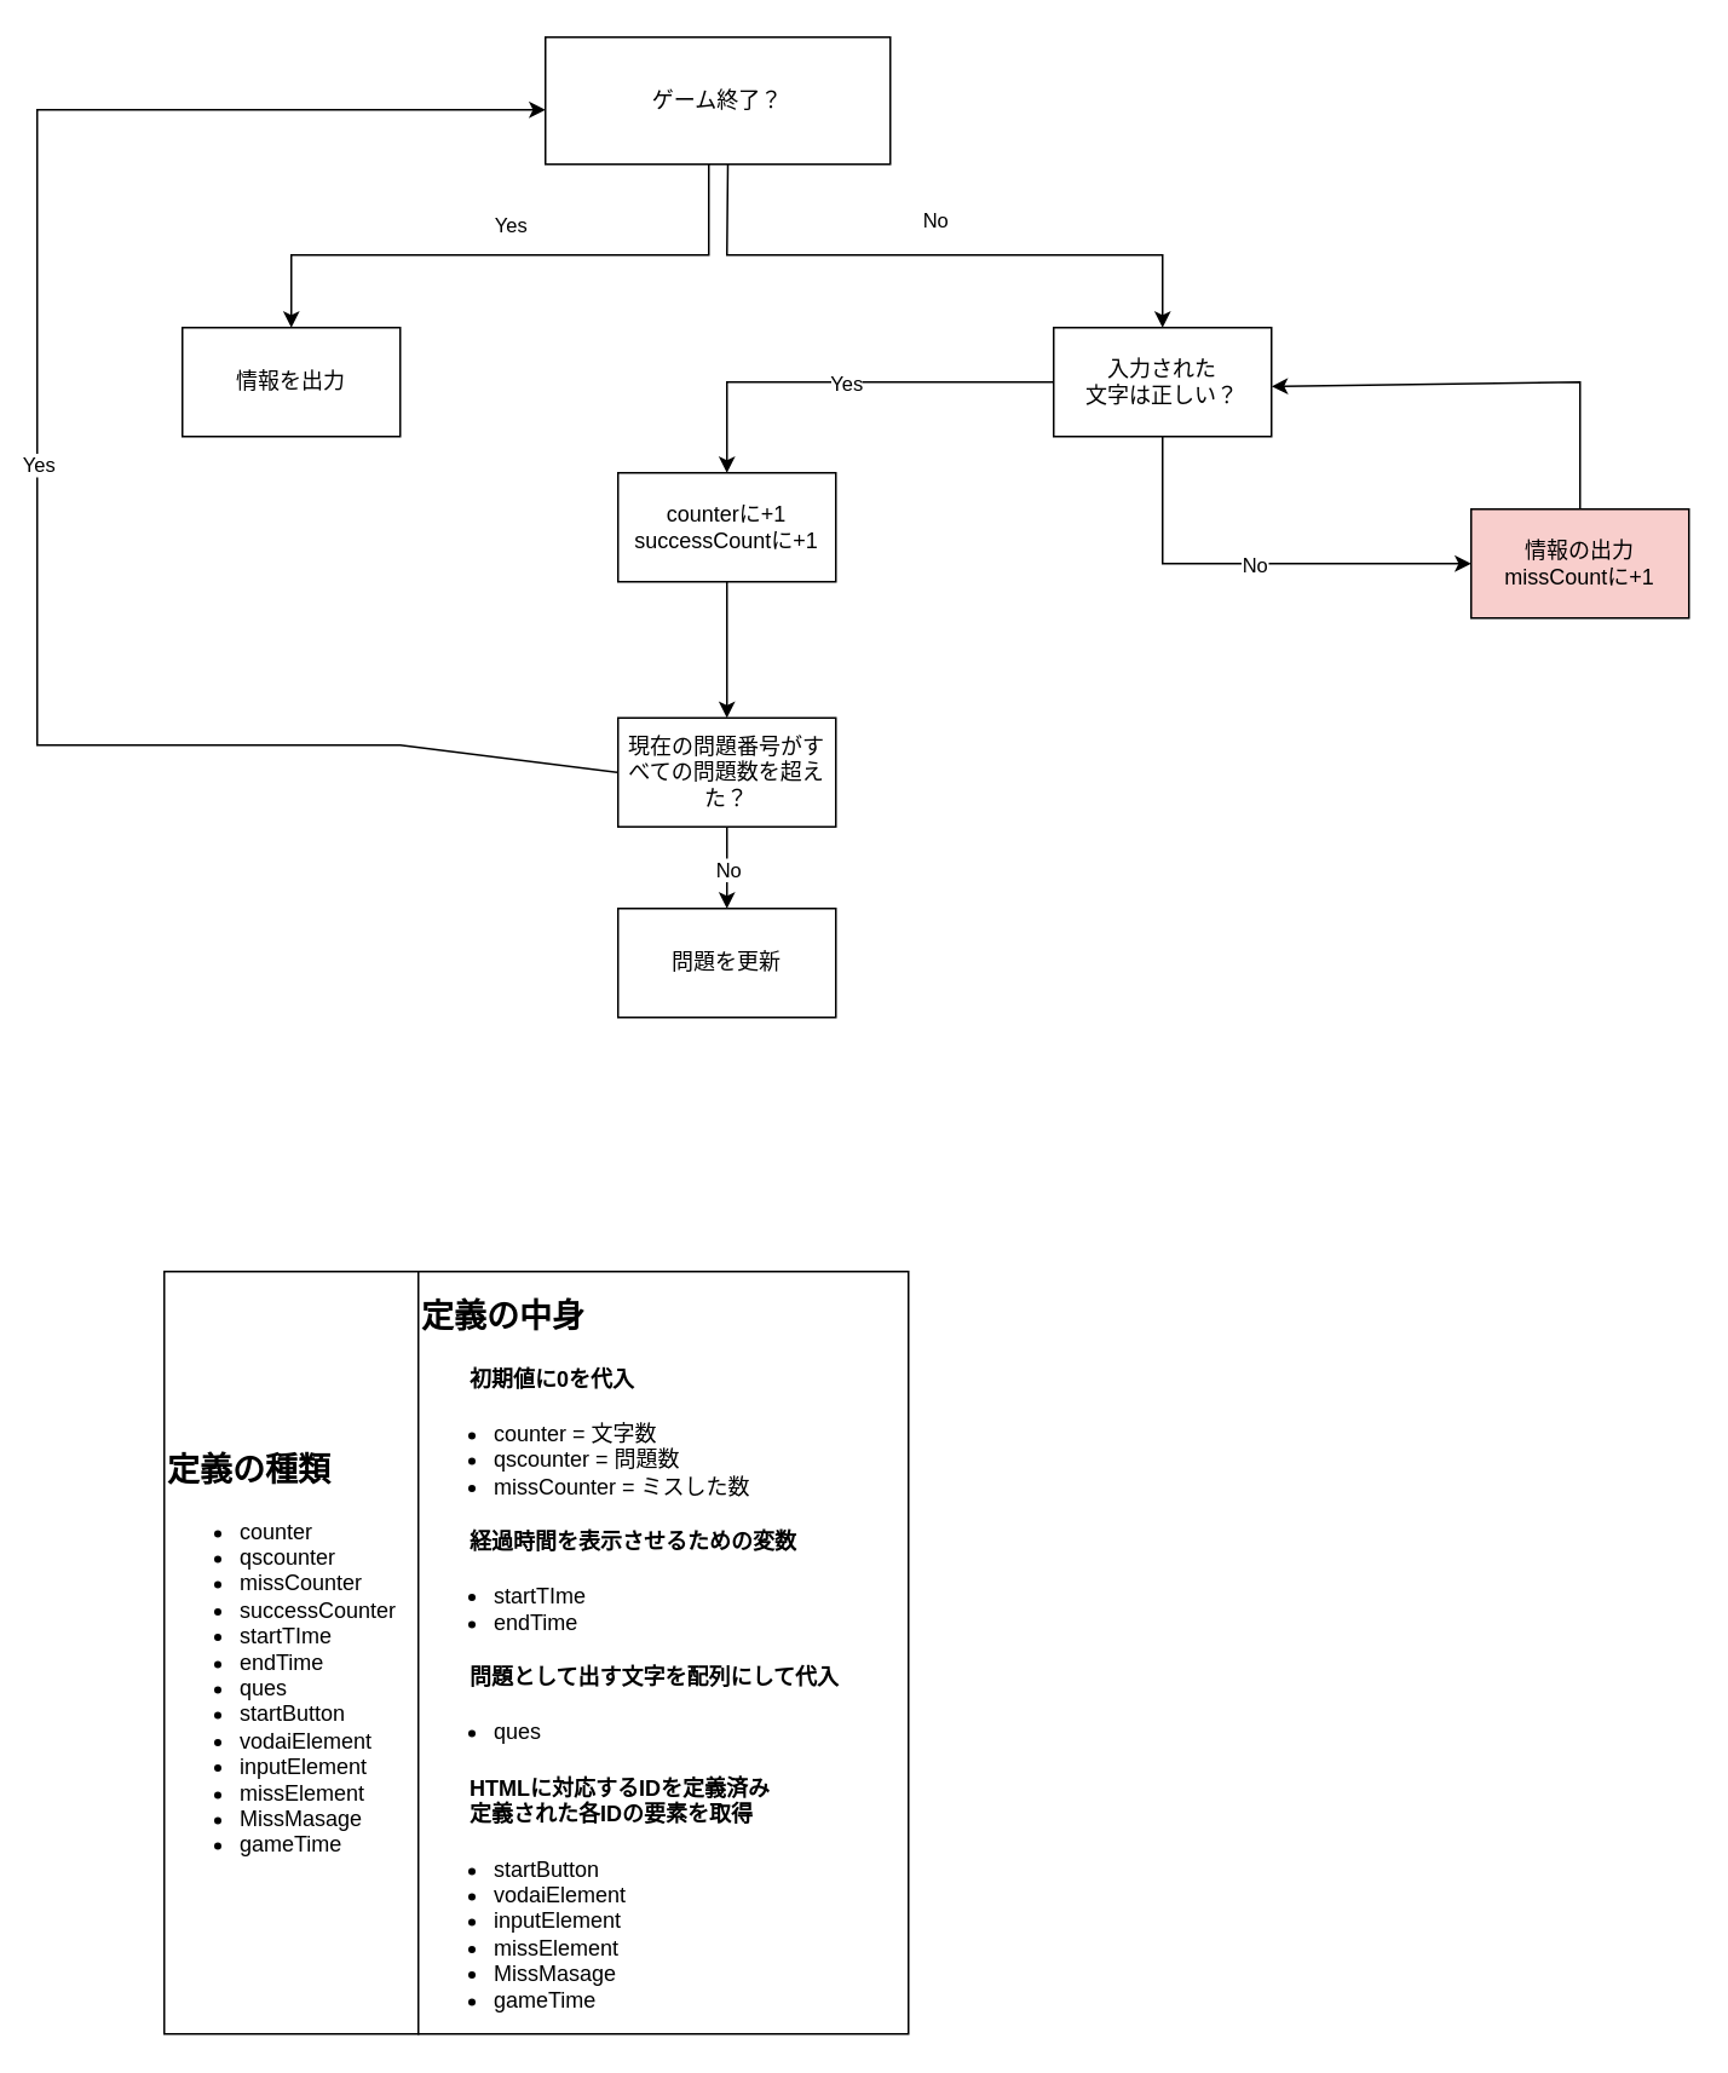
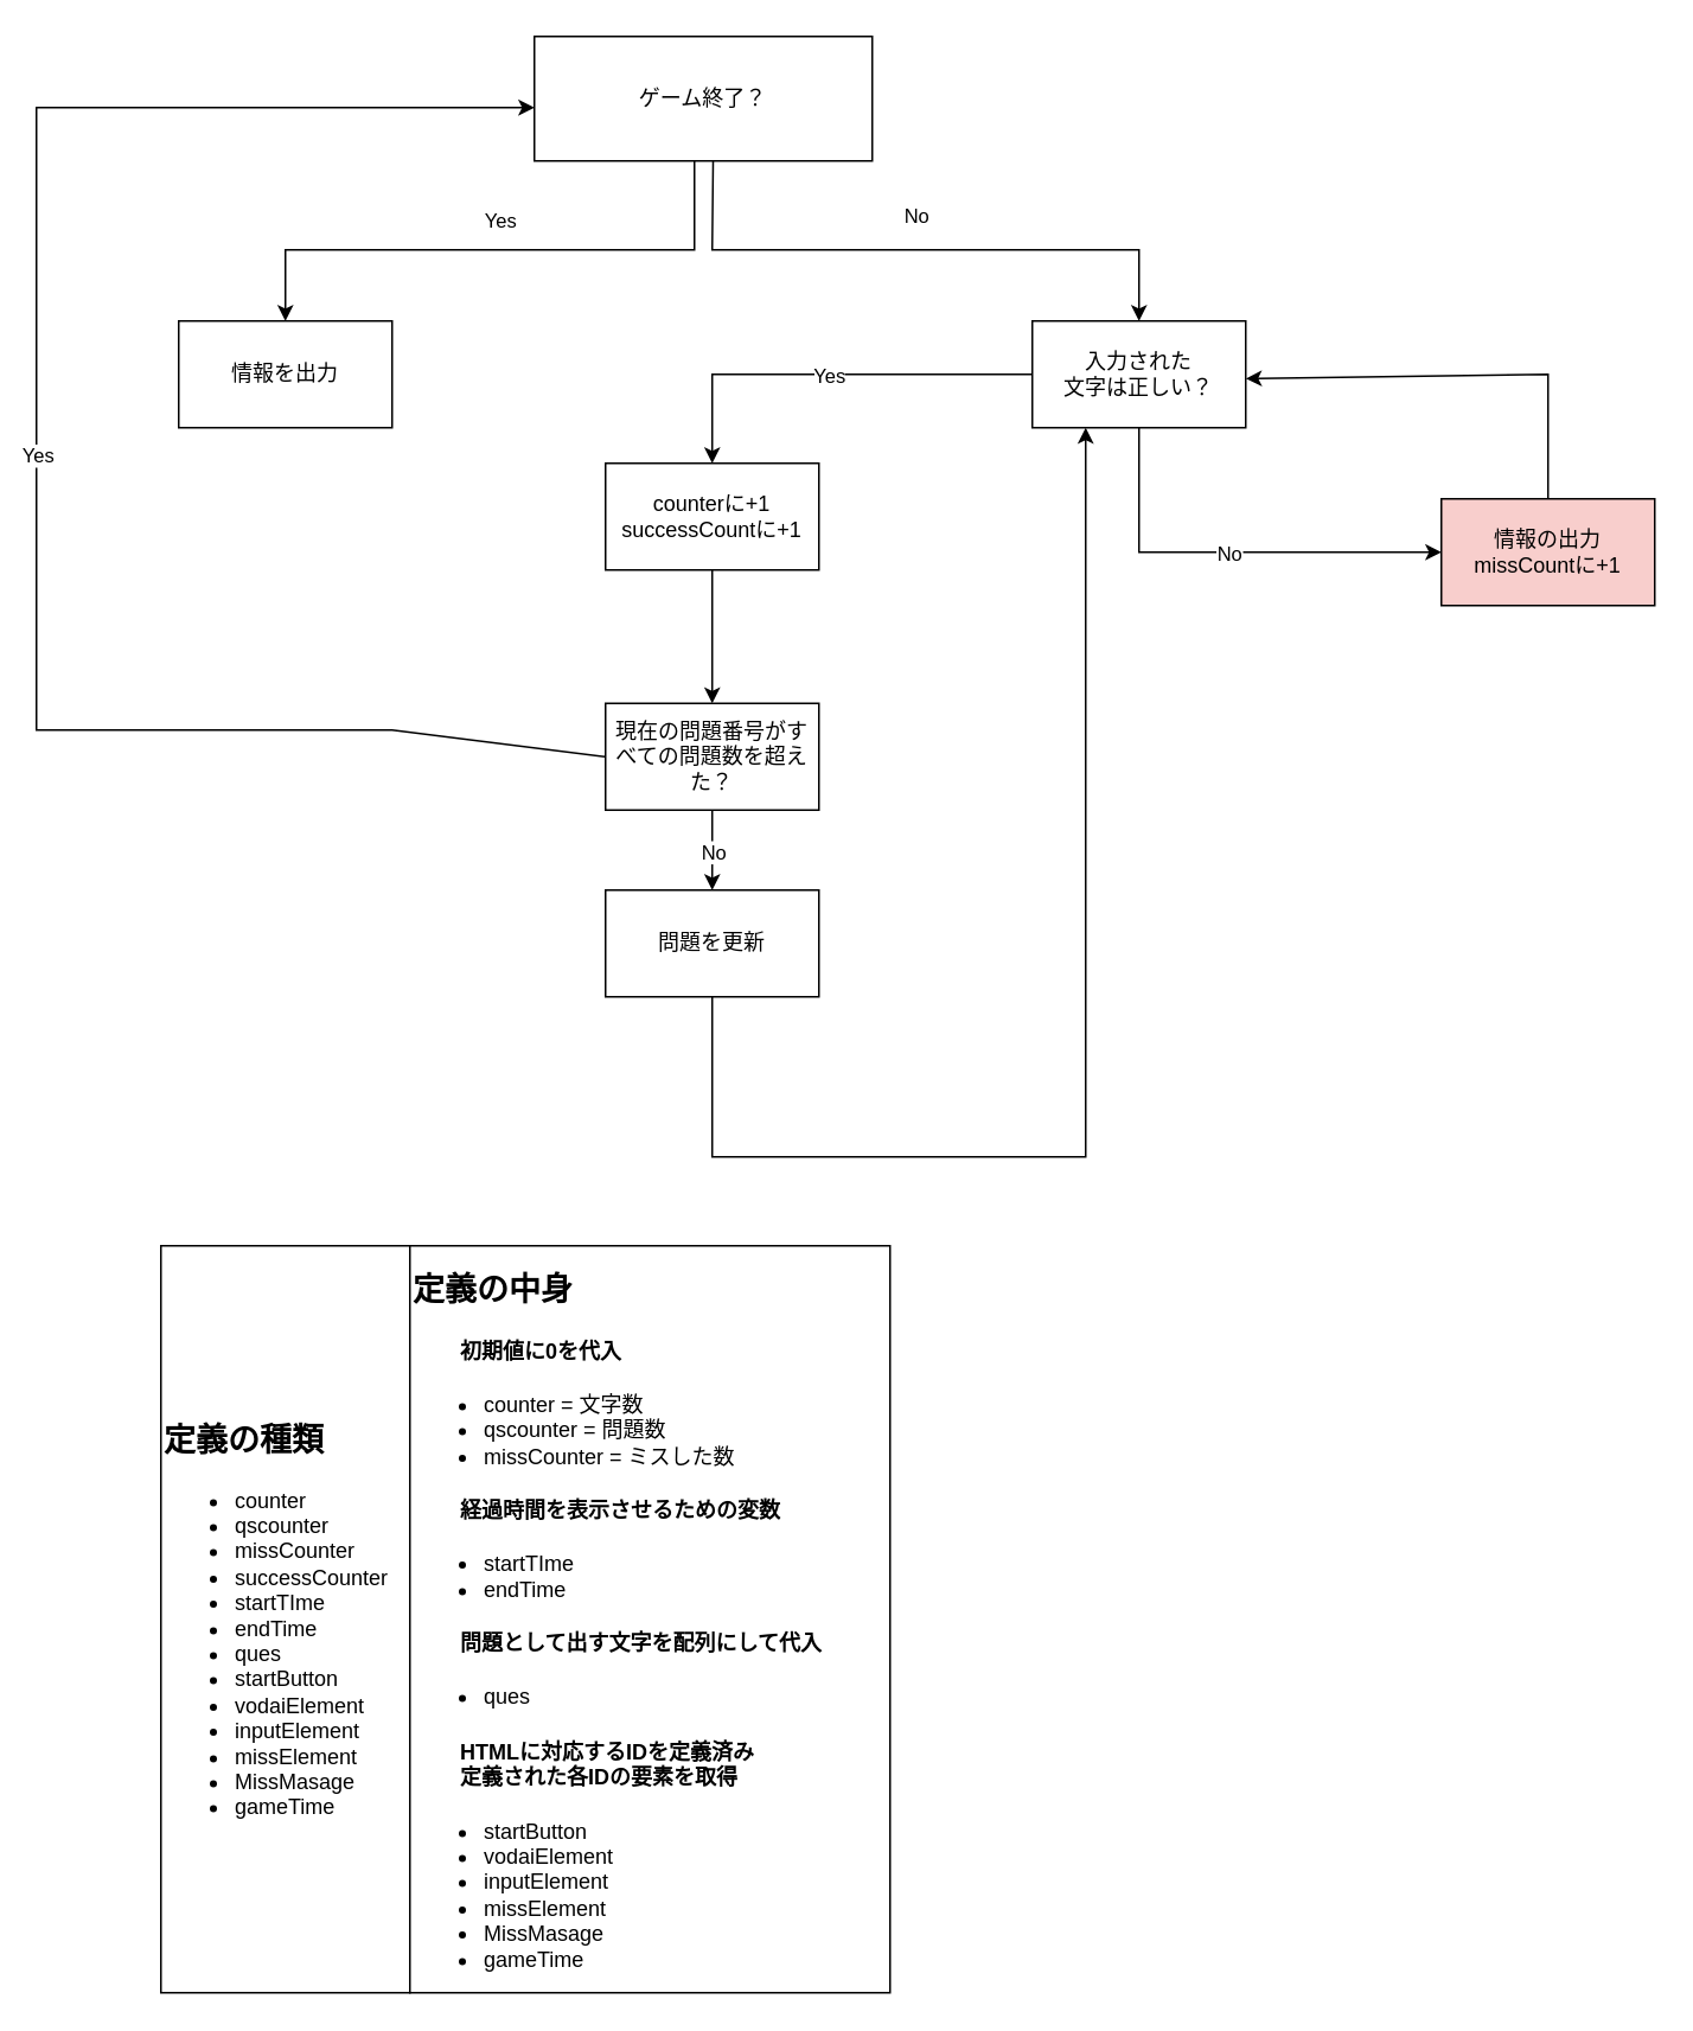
  <mxCell id="0" />
  <mxCell id="1" parent="0" />
  <mxCell id="2" value="ゲーム終了？" style="rounded=0;whiteSpace=wrap;html=1;container=0;" vertex="1" parent="1"><mxGeometry x="300" y="20" width="190" height="70" as="geometry" /></mxCell>
  <mxCell id="3" value="" style="endArrow=classic;html=1;rounded=0;" edge="1" parent="1" target="5"><mxGeometry relative="1" as="geometry"><mxPoint x="390" y="90" as="sourcePoint" /><mxPoint x="350" y="350" as="targetPoint" /><Array as="points"><mxPoint x="390" y="140" /><mxPoint x="160" y="140" /></Array></mxGeometry></mxCell>
  <mxCell id="4" value="Yes" style="edgeLabel;resizable=0;html=1;;align=center;verticalAlign=middle;container=0;" connectable="0" vertex="1" parent="3"><mxGeometry relative="1" as="geometry"><mxPoint y="-17" as="offset" /></mxGeometry></mxCell>
  <mxCell id="5" value="情報を出力" style="rounded=0;whiteSpace=wrap;html=1;container=0;" vertex="1" parent="1"><mxGeometry x="100" y="180" width="120" height="60" as="geometry" /></mxCell>
  <mxCell id="6" value="" style="endArrow=classic;html=1;rounded=0;exitX=0.529;exitY=0.993;exitDx=0;exitDy=0;exitPerimeter=0;" edge="1" parent="1" source="2" target="8"><mxGeometry relative="1" as="geometry"><mxPoint x="190" y="350" as="sourcePoint" /><mxPoint x="350" y="350" as="targetPoint" /><Array as="points"><mxPoint x="400" y="140" /><mxPoint x="640" y="140" /></Array></mxGeometry></mxCell>
  <mxCell id="7" value="No" style="edgeLabel;resizable=0;html=1;;align=center;verticalAlign=middle;container=0;" connectable="0" vertex="1" parent="6"><mxGeometry relative="1" as="geometry"><mxPoint y="-20" as="offset" /></mxGeometry></mxCell>
  <mxCell id="8" value="入力された&lt;br&gt;文字は正しい？" style="rounded=0;whiteSpace=wrap;html=1;container=0;" vertex="1" parent="1"><mxGeometry x="580" y="180" width="120" height="60" as="geometry" /></mxCell>
  <mxCell id="9" value="" style="endArrow=classic;html=1;rounded=0;exitX=0;exitY=0.5;exitDx=0;exitDy=0;" edge="1" parent="1" source="8"><mxGeometry relative="1" as="geometry"><mxPoint x="220" y="350" as="sourcePoint" /><mxPoint x="400" y="260" as="targetPoint" /><Array as="points"><mxPoint x="400" y="210" /></Array></mxGeometry></mxCell>
  <mxCell id="10" value="Yes" style="edgeLabel;resizable=0;html=1;;align=center;verticalAlign=middle;container=0;" connectable="0" vertex="1" parent="9"><mxGeometry relative="1" as="geometry" /></mxCell>
  <mxCell id="11" value="" style="endArrow=classic;html=1;rounded=0;exitX=0.5;exitY=1;exitDx=0;exitDy=0;" edge="1" parent="1" source="8" target="13"><mxGeometry relative="1" as="geometry"><mxPoint x="460" y="300" as="sourcePoint" /><mxPoint x="870" y="310" as="targetPoint" /><Array as="points"><mxPoint x="640" y="310" /><mxPoint x="750" y="310" /></Array></mxGeometry></mxCell>
  <mxCell id="12" value="No" style="edgeLabel;resizable=0;html=1;;align=center;verticalAlign=middle;container=0;" connectable="0" vertex="1" parent="11"><mxGeometry relative="1" as="geometry" /></mxCell>
  <mxCell id="13" value="情報の出力&lt;br&gt;missCountに+1" style="rounded=0;whiteSpace=wrap;html=1;container=0;fillColor=#f8cecc;" vertex="1" parent="1"><mxGeometry x="810" y="280" width="120" height="60" as="geometry" /></mxCell>
  <mxCell id="14" value="" style="endArrow=classic;html=1;rounded=0;exitX=0.5;exitY=0;exitDx=0;exitDy=0;entryX=1;entryY=0.54;entryDx=0;entryDy=0;entryPerimeter=0;" edge="1" parent="1" source="13" target="8"><mxGeometry relative="1" as="geometry"><mxPoint x="670" y="250" as="sourcePoint" /><mxPoint x="710" y="210" as="targetPoint" /><Array as="points"><mxPoint x="870" y="210" /></Array></mxGeometry></mxCell>
  <mxCell id="15" value="counterに+1&lt;br&gt;successCountに+1" style="rounded=0;whiteSpace=wrap;html=1;container=0;" vertex="1" parent="1"><mxGeometry x="340" y="260" width="120" height="60" as="geometry" /></mxCell>
  <mxCell id="16" value="現在の問題番号がすべての問題数を超えた？" style="rounded=0;whiteSpace=wrap;html=1;container=0;" vertex="1" parent="1"><mxGeometry x="340" y="395" width="120" height="60" as="geometry" /></mxCell>
  <mxCell id="17" value="" style="endArrow=classic;html=1;rounded=0;exitX=0.5;exitY=1;exitDx=0;exitDy=0;entryX=0.5;entryY=0;entryDx=0;entryDy=0;" edge="1" parent="1" source="15" target="16"><mxGeometry width="50" height="50" relative="1" as="geometry"><mxPoint x="490" y="450" as="sourcePoint" /><mxPoint x="540" y="400" as="targetPoint" /></mxGeometry></mxCell>
  <mxCell id="18" value="" style="endArrow=classic;html=1;rounded=0;exitX=0.5;exitY=1;exitDx=0;exitDy=0;" edge="1" parent="1" source="16"><mxGeometry relative="1" as="geometry"><mxPoint x="470" y="420" as="sourcePoint" /><mxPoint x="400" y="500" as="targetPoint" /></mxGeometry></mxCell>
  <mxCell id="19" value="No" style="edgeLabel;resizable=0;html=1;;align=center;verticalAlign=middle;container=0;" connectable="0" vertex="1" parent="18"><mxGeometry relative="1" as="geometry" /></mxCell>
  <mxCell id="20" value="問題を更新" style="rounded=0;whiteSpace=wrap;html=1;container=0;" vertex="1" parent="1"><mxGeometry x="340" y="500" width="120" height="60" as="geometry" /></mxCell>
  <mxCell id="21" value="" style="endArrow=classic;html=1;rounded=0;exitX=0;exitY=0.5;exitDx=0;exitDy=0;" edge="1" parent="1" source="16"><mxGeometry relative="1" as="geometry"><mxPoint x="240" y="450" as="sourcePoint" /><mxPoint x="300" y="60" as="targetPoint" /><Array as="points"><mxPoint x="220" y="410" /><mxPoint x="20" y="410" /><mxPoint x="20" y="150" /><mxPoint x="20" y="60" /></Array></mxGeometry></mxCell>
  <mxCell id="22" value="Yes" style="edgeLabel;resizable=0;html=1;;align=center;verticalAlign=middle;container=0;" connectable="0" vertex="1" parent="21"><mxGeometry relative="1" as="geometry" /></mxCell>
+ <mxCell id="23" value="" style="endArrow=classic;html=1;rounded=0;exitX=0.5;exitY=1;exitDx=0;exitDy=0;entryX=0.25;entryY=1;entryDx=0;entryDy=0;" edge="1" parent="1" source="20" target="8"><mxGeometry width="50" height="50" relative="1" as="geometry"><mxPoint x="270" y="470" as="sourcePoint" /><mxPoint x="710" y="650" as="targetPoint" /><Array as="points"><mxPoint x="400" y="650" /><mxPoint x="610" y="650" /></Array></mxGeometry></mxCell>
  <mxCell id="24" value="&lt;h2 style=&quot;&quot;&gt;定義の種類&lt;/h2&gt;&lt;div&gt;&lt;ul&gt;&lt;li&gt;counter&lt;/li&gt;&lt;li&gt;qscounter&lt;/li&gt;&lt;li&gt;missCounter&lt;/li&gt;&lt;li&gt;successCounter&lt;/li&gt;&lt;li&gt;startTIme&lt;/li&gt;&lt;li&gt;endTime&lt;/li&gt;&lt;li&gt;ques&lt;/li&gt;&lt;li&gt;startButton&lt;/li&gt;&lt;li&gt;vodaiElement&lt;/li&gt;&lt;li&gt;inputElement&lt;/li&gt;&lt;li&gt;missElement&lt;/li&gt;&lt;li&gt;MissMasage&lt;/li&gt;&lt;li&gt;gameTime&lt;/li&gt;&lt;/ul&gt;&lt;/div&gt;" style="rounded=0;whiteSpace=wrap;html=1;align=left;container=0;" vertex="1" parent="1"><mxGeometry x="90" y="700" width="140" height="420" as="geometry" /></mxCell>
  <mxCell id="25" value="&lt;h2&gt;定義の中身&lt;/h2&gt;&lt;h4&gt;&lt;span style=&quot;text-align: justify;&quot;&gt;&lt;span style=&quot;white-space: pre;&quot;&gt;&#09;&lt;/span&gt;初期値に0を代入&lt;/span&gt;&lt;/h4&gt;&lt;div style=&quot;text-align: justify;&quot;&gt;&lt;ul&gt;&lt;li&gt;counter = 文字数&lt;/li&gt;&lt;li&gt;qscounter = 問題数&lt;/li&gt;&lt;li&gt;missCounter = ミスした数&lt;/li&gt;&lt;/ul&gt;&lt;/div&gt;&lt;h4 style=&quot;text-align: justify;&quot;&gt;&lt;span style=&quot;white-space: pre;&quot;&gt;&lt;span style=&quot;white-space: pre;&quot;&gt;&#09;&lt;/span&gt;経過時間を表示させるための変数&lt;/span&gt;&lt;/h4&gt;&lt;div style=&quot;text-align: justify;&quot;&gt;&lt;/div&gt;&lt;div style=&quot;text-align: justify;&quot;&gt;&lt;ul&gt;&lt;li&gt;startTIme&lt;/li&gt;&lt;li&gt;endTime&lt;/li&gt;&lt;/ul&gt;&lt;/div&gt;&lt;h4 style=&quot;text-align: justify;&quot;&gt;&lt;span style=&quot;white-space: pre;&quot;&gt;&#09;&lt;/span&gt;&lt;span style=&quot;background-color: initial; white-space: pre;&quot;&gt;問題として出す文字を配列にして代入&lt;/span&gt;&lt;/h4&gt;&lt;div style=&quot;text-align: justify;&quot;&gt;&lt;ul&gt;&lt;li&gt;&lt;span style=&quot;background-color: initial; white-space: pre;&quot;&gt;ques&lt;/span&gt;&lt;/li&gt;&lt;/ul&gt;&lt;/div&gt;&lt;h4 style=&quot;text-align: justify;&quot;&gt;&lt;span style=&quot;white-space: pre;&quot;&gt;&#09;&lt;/span&gt;HTMLに対応するIDを定義済み&lt;br&gt;&lt;span style=&quot;white-space: pre;&quot;&gt;&#09;&lt;/span&gt;定義された各IDの要素を取得&lt;/h4&gt;&lt;div style=&quot;text-align: justify;&quot;&gt;&lt;ul&gt;&lt;li&gt;startButton&lt;/li&gt;&lt;li&gt;vodaiElement&lt;/li&gt;&lt;li&gt;inputElement&lt;/li&gt;&lt;li&gt;missElement&lt;/li&gt;&lt;li&gt;MissMasage&lt;/li&gt;&lt;li&gt;gameTime&lt;/li&gt;&lt;/ul&gt;&lt;/div&gt;" style="rounded=0;whiteSpace=wrap;html=1;align=left;container=0;" vertex="1" parent="1"><mxGeometry x="230" y="700" width="270" height="420" as="geometry" /></mxCell>
